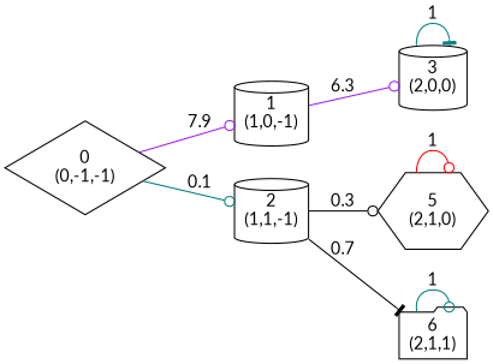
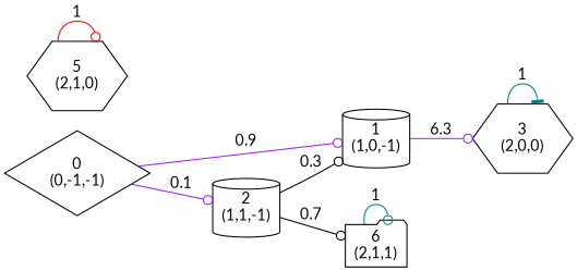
  digraph {
    fontname=Lato
    rankdir=LR
    node [fontname=Lato shape=cylinder]
    edge [arrowhead=odot color=purple fontname=Lato]
    n1 [label="0\n(0,-1,-1)" shape=diamond]
    n2 [label="1\n(1,0,-1)"]
    n3 [label="2\n(1,1,-1)"]
-   n4 [label="3\n(2,0,0)"]
+   n4 [label="3\n(2,0,0)" shape=hexagon]
    n5 [label="5\n(2,1,0)" shape=hexagon]
    n6 [label="6\n(2,1,1)" shape=folder]
-   n1 -> n2 [label=7.9]
-   n1 -> n3 [color=teal label=0.1]
+   n1 -> n2 [label=0.9]
+   n1 -> n3 [label=0.1]
    n2 -> n4 [label=6.3]
-   n3 -> n5 [color=black label=0.3]
-   n3 -> n6 [arrowhead=tee color=black label=0.7]
+   n3 -> n2 [color=black label=0.3]
+   n3 -> n6 [color=black label=0.7]
    n4 -> n4 [arrowhead=tee color=teal label=1]
    n5 -> n5 [color=red label=1]
    n6 -> n6 [color=teal label=1]
  }
